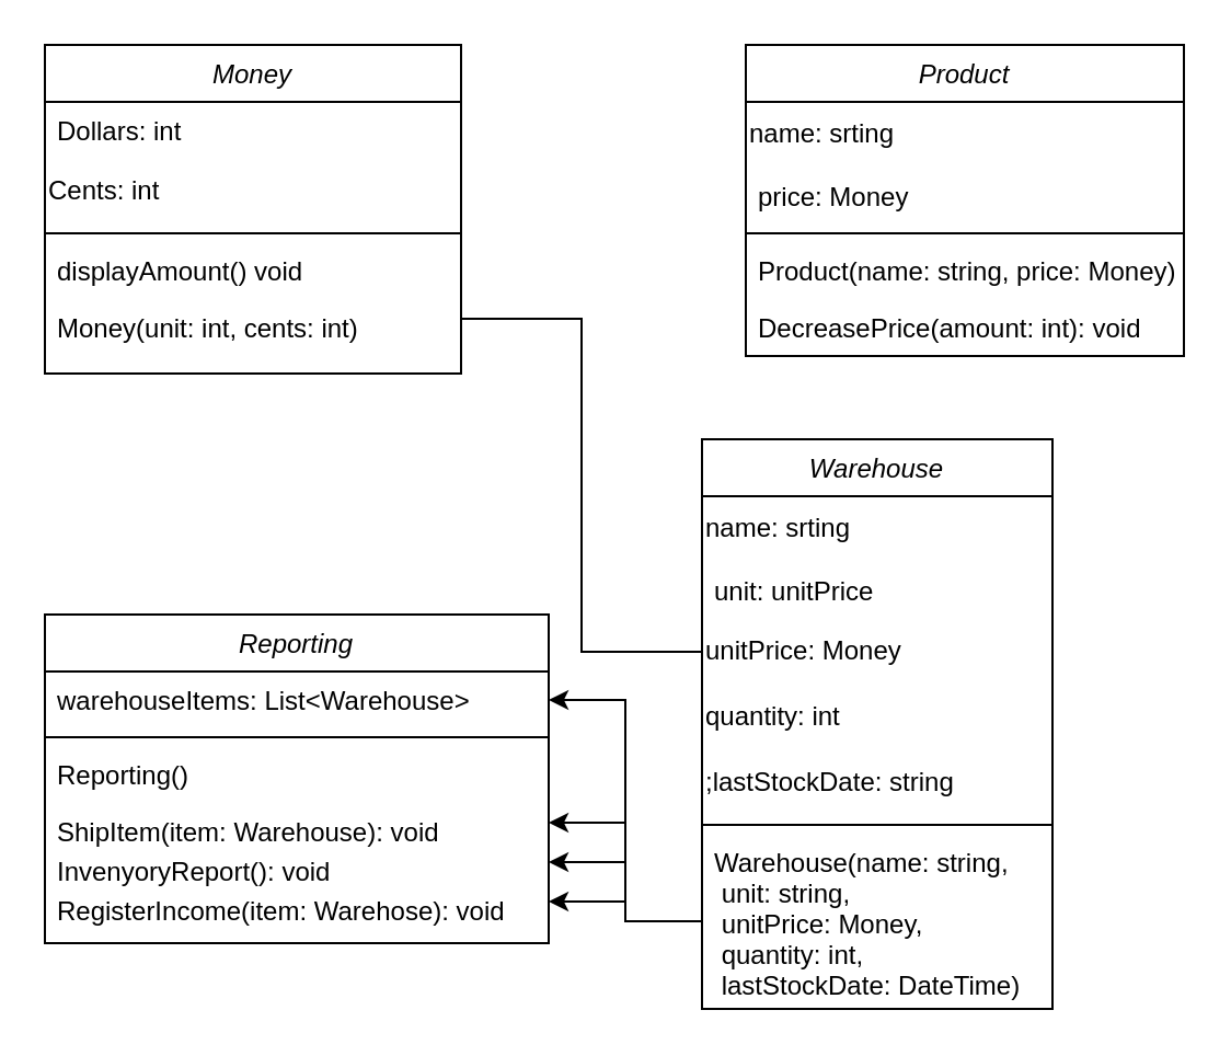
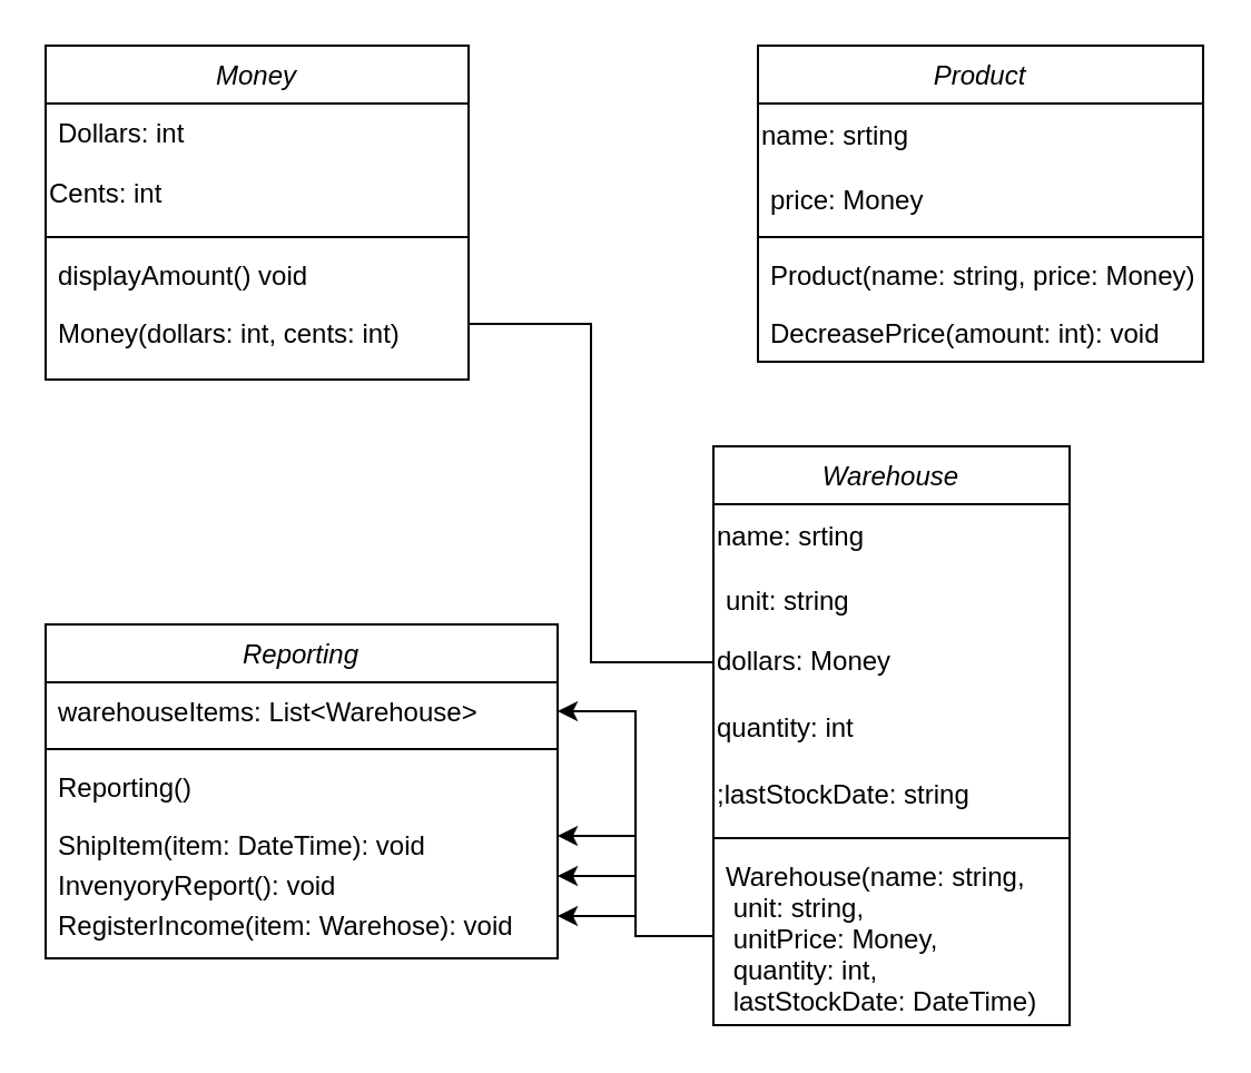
  <mxCell id="0" />
  <mxCell id="1" parent="0" />
  <mxCell id="2" value="Money" style="swimlane;fontStyle=2;align=center;verticalAlign=top;childLayout=stackLayout;horizontal=1;startSize=26;horizontalStack=0;resizeParent=1;resizeLast=0;collapsible=1;marginBottom=0;rounded=0;shadow=0;strokeWidth=1;" parent="1" vertex="1"><mxGeometry x="20" y="20" width="190" height="150" as="geometry"><mxRectangle x="230" y="140" width="160" height="26" as="alternateBounds" /></mxGeometry></mxCell>
  <mxCell id="3" value="Dollars: int " style="text;align=left;verticalAlign=top;spacingLeft=4;spacingRight=4;overflow=hidden;rotatable=0;points=[[0,0.5],[1,0.5]];portConstraint=eastwest;rounded=0;shadow=0;html=0;" vertex="1" parent="2"><mxGeometry y="26" width="190" height="26" as="geometry" /></mxCell>
  <mxCell id="4" value="Cents: int" style="text;strokeColor=none;align=left;fillColor=none;html=1;verticalAlign=middle;whiteSpace=wrap;rounded=0;" vertex="1" parent="2"><mxGeometry y="52" width="190" height="30" as="geometry" /></mxCell>
  <mxCell id="5" value="" style="line;html=1;strokeWidth=1;align=left;verticalAlign=middle;spacingTop=-1;spacingLeft=3;spacingRight=3;rotatable=0;labelPosition=right;points=[];portConstraint=eastwest;" parent="2" vertex="1"><mxGeometry y="82" width="190" height="8" as="geometry" /></mxCell>
  <mxCell id="6" value="displayAmount() void" style="text;align=left;verticalAlign=top;spacingLeft=4;spacingRight=4;overflow=hidden;rotatable=0;points=[[0,0.5],[1,0.5]];portConstraint=eastwest;" parent="2" vertex="1"><mxGeometry y="90" width="190" height="26" as="geometry" /></mxCell>
- <mxCell id="7" value="Money(unit: int, cents: int)" style="text;align=left;verticalAlign=top;spacingLeft=4;spacingRight=4;overflow=hidden;rotatable=0;points=[[0,0.5],[1,0.5]];portConstraint=eastwest;" vertex="1" parent="2"><mxGeometry y="116" width="190" height="18" as="geometry" /></mxCell>
+ <mxCell id="7" value="Money(dollars: int, cents: int)" style="text;align=left;verticalAlign=top;spacingLeft=4;spacingRight=4;overflow=hidden;rotatable=0;points=[[0,0.5],[1,0.5]];portConstraint=eastwest;" vertex="1" parent="2"><mxGeometry y="116" width="190" height="18" as="geometry" /></mxCell>
  <mxCell id="8" value="Product" style="swimlane;fontStyle=2;align=center;verticalAlign=top;childLayout=stackLayout;horizontal=1;startSize=26;horizontalStack=0;resizeParent=1;resizeLast=0;collapsible=1;marginBottom=0;rounded=0;shadow=0;strokeWidth=1;" vertex="1" parent="1"><mxGeometry x="340" y="20" width="200" height="142" as="geometry"><mxRectangle x="230" y="140" width="160" height="26" as="alternateBounds" /></mxGeometry></mxCell>
  <mxCell id="9" value="name: srting" style="text;strokeColor=none;align=left;fillColor=none;html=1;verticalAlign=middle;whiteSpace=wrap;rounded=0;" vertex="1" parent="8"><mxGeometry y="26" width="200" height="30" as="geometry" /></mxCell>
  <mxCell id="10" value="price: Money" style="text;align=left;verticalAlign=top;spacingLeft=4;spacingRight=4;overflow=hidden;rotatable=0;points=[[0,0.5],[1,0.5]];portConstraint=eastwest;rounded=0;shadow=0;html=0;" vertex="1" parent="8"><mxGeometry y="56" width="200" height="26" as="geometry" /></mxCell>
  <mxCell id="11" value="" style="line;html=1;strokeWidth=1;align=left;verticalAlign=middle;spacingTop=-1;spacingLeft=3;spacingRight=3;rotatable=0;labelPosition=right;points=[];portConstraint=eastwest;" vertex="1" parent="8"><mxGeometry y="82" width="200" height="8" as="geometry" /></mxCell>
  <mxCell id="12" value="Product(name: string, price: Money)" style="text;align=left;verticalAlign=top;spacingLeft=4;spacingRight=4;overflow=hidden;rotatable=0;points=[[0,0.5],[1,0.5]];portConstraint=eastwest;" vertex="1" parent="8"><mxGeometry y="90" width="200" height="26" as="geometry" /></mxCell>
  <mxCell id="13" value="DecreasePrice(amount: int): void" style="text;align=left;verticalAlign=top;spacingLeft=4;spacingRight=4;overflow=hidden;rotatable=0;points=[[0,0.5],[1,0.5]];portConstraint=eastwest;" vertex="1" parent="8"><mxGeometry y="116" width="200" height="26" as="geometry" /></mxCell>
  <mxCell id="14" value="Warehouse" style="swimlane;fontStyle=2;align=center;verticalAlign=top;childLayout=stackLayout;horizontal=1;startSize=26;horizontalStack=0;resizeParent=1;resizeLast=0;collapsible=1;marginBottom=0;rounded=0;shadow=0;strokeWidth=1;" vertex="1" parent="1"><mxGeometry x="320" y="200" width="160" height="260" as="geometry"><mxRectangle x="230" y="140" width="160" height="26" as="alternateBounds" /></mxGeometry></mxCell>
  <mxCell id="15" value="name: srting" style="text;strokeColor=none;align=left;fillColor=none;html=1;verticalAlign=middle;whiteSpace=wrap;rounded=0;" vertex="1" parent="14"><mxGeometry y="26" width="160" height="30" as="geometry" /></mxCell>
- <mxCell id="16" value="unit: unitPrice" style="text;align=left;verticalAlign=top;spacingLeft=4;spacingRight=4;overflow=hidden;rotatable=0;points=[[0,0.5],[1,0.5]];portConstraint=eastwest;rounded=0;shadow=0;html=0;" vertex="1" parent="14"><mxGeometry y="56" width="160" height="26" as="geometry" /></mxCell>
- <mxCell id="17" value="unitPrice: Money" style="text;strokeColor=none;align=left;fillColor=none;html=1;verticalAlign=middle;whiteSpace=wrap;rounded=0;" vertex="1" parent="14"><mxGeometry y="82" width="160" height="30" as="geometry" /></mxCell>
+ <mxCell id="16" value="unit: string" style="text;align=left;verticalAlign=top;spacingLeft=4;spacingRight=4;overflow=hidden;rotatable=0;points=[[0,0.5],[1,0.5]];portConstraint=eastwest;rounded=0;shadow=0;html=0;" vertex="1" parent="14"><mxGeometry y="56" width="160" height="26" as="geometry" /></mxCell>
+ <mxCell id="17" value="dollars: Money" style="text;strokeColor=none;align=left;fillColor=none;html=1;verticalAlign=middle;whiteSpace=wrap;rounded=0;" vertex="1" parent="14"><mxGeometry y="82" width="160" height="30" as="geometry" /></mxCell>
  <mxCell id="18" value="quantity: int" style="text;strokeColor=none;align=left;fillColor=none;html=1;verticalAlign=middle;whiteSpace=wrap;rounded=0;" vertex="1" parent="14"><mxGeometry y="112" width="160" height="30" as="geometry" /></mxCell>
  <mxCell id="19" value=";lastStockDate: string" style="text;strokeColor=none;align=left;fillColor=none;html=1;verticalAlign=middle;whiteSpace=wrap;rounded=0;" vertex="1" parent="14"><mxGeometry y="142" width="160" height="30" as="geometry" /></mxCell>
  <mxCell id="20" value="" style="line;html=1;strokeWidth=1;align=left;verticalAlign=middle;spacingTop=-1;spacingLeft=3;spacingRight=3;rotatable=0;labelPosition=right;points=[];portConstraint=eastwest;" vertex="1" parent="14"><mxGeometry y="172" width="160" height="8" as="geometry" /></mxCell>
  <mxCell id="21" value="Warehouse(name: string,&#10; unit: string,&#10; unitPrice: Money,&#10; quantity: int,&#10; lastStockDate: DateTime)" style="text;align=left;verticalAlign=top;spacingLeft=4;spacingRight=4;overflow=hidden;rotatable=0;points=[[0,0.5],[1,0.5]];portConstraint=eastwest;fontFamily=Helvetica;fontSize=12;" vertex="1" parent="14"><mxGeometry y="180" width="160" height="80" as="geometry" /></mxCell>
  <mxCell id="22" style="edgeStyle=orthogonalEdgeStyle;rounded=0;orthogonalLoop=1;jettySize=auto;html=1;entryX=0;entryY=0.5;entryDx=0;entryDy=0;endArrow=none;" edge="1" parent="1" source="7" target="17"><mxGeometry relative="1" as="geometry" /></mxCell>
  <mxCell id="23" value="Reporting" style="swimlane;fontStyle=2;align=center;verticalAlign=top;childLayout=stackLayout;horizontal=1;startSize=26;horizontalStack=0;resizeParent=1;resizeLast=0;collapsible=1;marginBottom=0;rounded=0;shadow=0;strokeWidth=1;" vertex="1" parent="1"><mxGeometry x="20" y="280" width="230" height="150" as="geometry"><mxRectangle x="230" y="140" width="160" height="26" as="alternateBounds" /></mxGeometry></mxCell>
  <mxCell id="24" value="warehouseItems: List&lt;Warehouse&gt;" style="text;align=left;verticalAlign=top;spacingLeft=4;spacingRight=4;overflow=hidden;rotatable=0;points=[[0,0.5],[1,0.5]];portConstraint=eastwest;rounded=0;shadow=0;html=0;" vertex="1" parent="23"><mxGeometry y="26" width="230" height="26" as="geometry" /></mxCell>
  <mxCell id="25" value="" style="line;html=1;strokeWidth=1;align=left;verticalAlign=middle;spacingTop=-1;spacingLeft=3;spacingRight=3;rotatable=0;labelPosition=right;points=[];portConstraint=eastwest;" vertex="1" parent="23"><mxGeometry y="52" width="230" height="8" as="geometry" /></mxCell>
  <mxCell id="26" value="Reporting()" style="text;align=left;verticalAlign=top;spacingLeft=4;spacingRight=4;overflow=hidden;rotatable=0;points=[[0,0.5],[1,0.5]];portConstraint=eastwest;" vertex="1" parent="23"><mxGeometry y="60" width="230" height="26" as="geometry" /></mxCell>
- <mxCell id="27" value="ShipItem(item: Warehouse): void" style="text;align=left;verticalAlign=top;spacingLeft=4;spacingRight=4;overflow=hidden;rotatable=0;points=[[0,0.5],[1,0.5]];portConstraint=eastwest;" vertex="1" parent="23"><mxGeometry y="86" width="230" height="18" as="geometry" /></mxCell>
+ <mxCell id="27" value="ShipItem(item: DateTime): void" style="text;align=left;verticalAlign=top;spacingLeft=4;spacingRight=4;overflow=hidden;rotatable=0;points=[[0,0.5],[1,0.5]];portConstraint=eastwest;" vertex="1" parent="23"><mxGeometry y="86" width="230" height="18" as="geometry" /></mxCell>
  <mxCell id="28" value="InvenyoryReport(): void" style="text;align=left;verticalAlign=top;spacingLeft=4;spacingRight=4;overflow=hidden;rotatable=0;points=[[0,0.5],[1,0.5]];portConstraint=eastwest;" vertex="1" parent="23"><mxGeometry y="104" width="230" height="18" as="geometry" /></mxCell>
  <mxCell id="29" value="RegisterIncome(item: Warehose): void" style="text;align=left;verticalAlign=top;spacingLeft=4;spacingRight=4;overflow=hidden;rotatable=0;points=[[0,0.5],[1,0.5]];portConstraint=eastwest;" vertex="1" parent="23"><mxGeometry y="122" width="230" height="18" as="geometry" /></mxCell>
  <mxCell id="30" style="edgeStyle=orthogonalEdgeStyle;rounded=0;orthogonalLoop=1;jettySize=auto;html=1;exitX=0;exitY=0.5;exitDx=0;exitDy=0;" edge="1" parent="1" source="21" target="24"><mxGeometry relative="1" as="geometry" /></mxCell>
  <mxCell id="31" style="edgeStyle=orthogonalEdgeStyle;rounded=0;orthogonalLoop=1;jettySize=auto;html=1;" edge="1" parent="1" source="21" target="27"><mxGeometry relative="1" as="geometry" /></mxCell>
  <mxCell id="32" style="edgeStyle=orthogonalEdgeStyle;rounded=0;orthogonalLoop=1;jettySize=auto;html=1;" edge="1" parent="1" source="21" target="28"><mxGeometry relative="1" as="geometry" /></mxCell>
  <mxCell id="33" style="edgeStyle=orthogonalEdgeStyle;rounded=0;orthogonalLoop=1;jettySize=auto;html=1;" edge="1" parent="1" source="21" target="29"><mxGeometry relative="1" as="geometry" /></mxCell>
